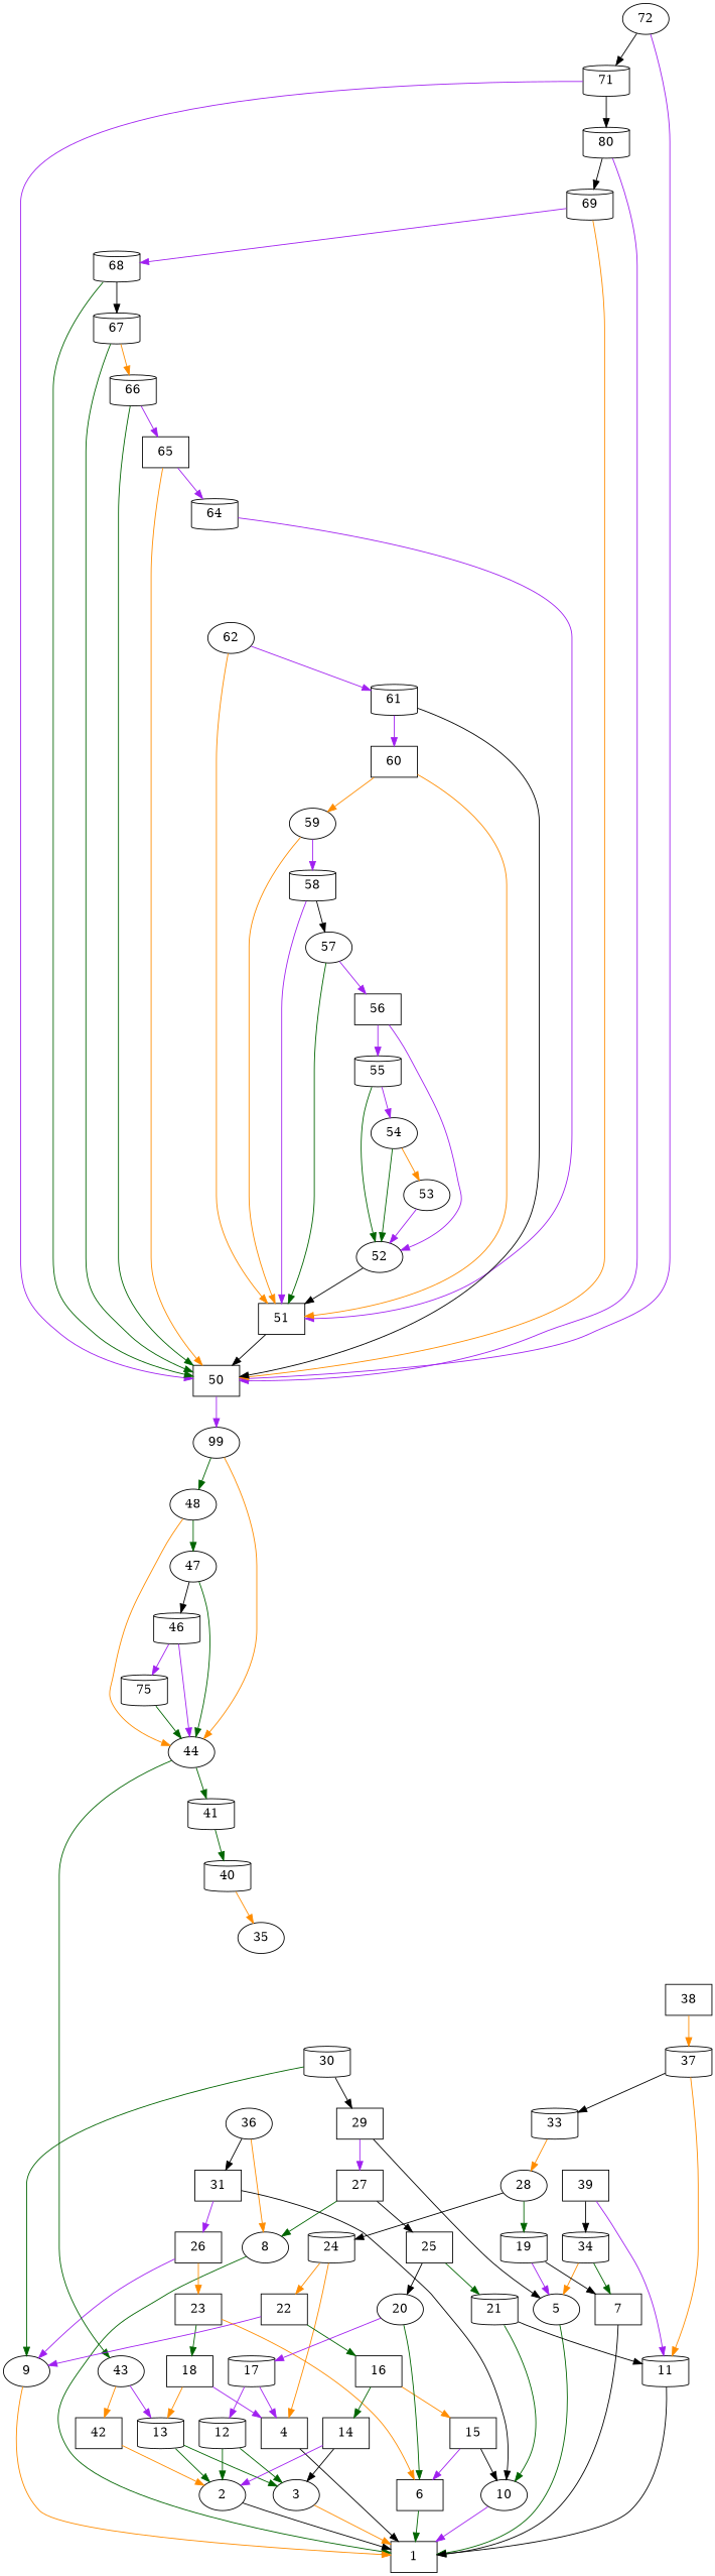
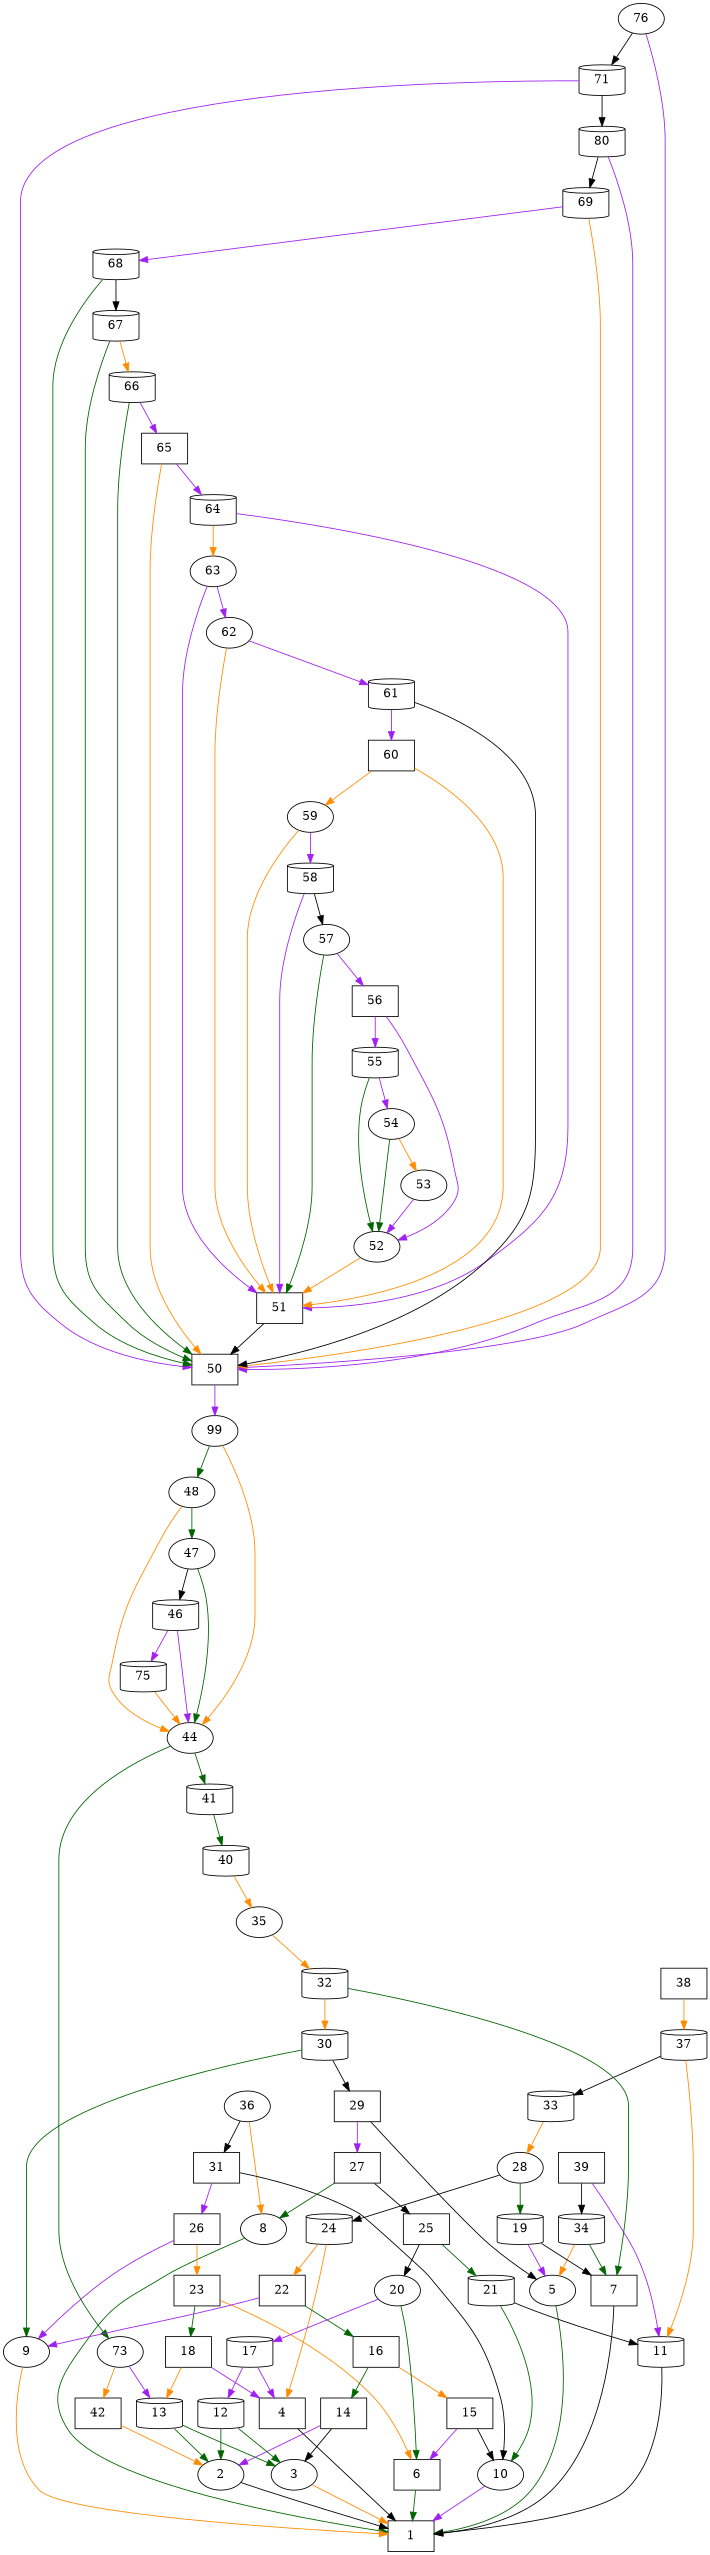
  digraph {
    node [shape=cylinder]
    edge [color=purple]
    36 [shape=ellipse]
    31 [shape=box]
    8 [shape=ellipse]
    26 [shape=box]
    10 [shape=ellipse]
    1 [shape=box]
    9 [shape=ellipse]
    23 [shape=box]
    18 [shape=box]
    6 [shape=box]
    4 [shape=box]
    13
    39 [shape=box]
    34
    11
    5 [shape=ellipse]
    7 [shape=box]
    2 [shape=ellipse]
    3 [shape=ellipse]
-   72 [shape=ellipse]
+   72 [shape=ellipse label=76]
    71
    50 [shape=box]
    n23 [label=80]
    n24 [label=99 shape=ellipse]
    69
    48 [shape=ellipse]
    44 [shape=ellipse]
    68
    67
    38 [shape=box]
    37
    33
    28 [shape=ellipse]
    24
    19
    66
    65 [shape=box]
    22 [shape=box]
    16 [shape=box]
    64
+   63 [shape=ellipse]
    51 [shape=box]
    62 [shape=ellipse]
    61
    14 [shape=box]
    15 [shape=box]
    60 [shape=box]
    59 [shape=ellipse]
    58
    57 [shape=ellipse]
    56 [shape=box]
    55
    52 [shape=ellipse]
    54 [shape=ellipse]
    53 [shape=ellipse]
    47 [shape=ellipse]
-   43 [shape=ellipse]
+   43 [shape=ellipse label=73]
    41
    46
    42 [shape=box]
    40
    n62 [label=75]
    35 [shape=ellipse]
+   32
    30
    29 [shape=box]
    27 [shape=box]
    25 [shape=box]
    21
    20 [shape=ellipse]
    17
    12
    36 -> 31 [color=black]
    36 -> 8 [color=darkorange]
    31 -> 26
    31 -> 10 [color=black]
    8 -> 1 [color=darkgreen]
    26 -> 9
    26 -> 23 [color=darkorange]
    10 -> 1
    9 -> 1 [color=darkorange]
    23 -> 18 [color=darkgreen]
    23 -> 6 [color=darkorange]
    18 -> 4
    18 -> 13 [color=darkorange]
    6 -> 1 [color=darkgreen]
    4 -> 1 [color=black]
    13 -> 2 [color=darkgreen]
    13 -> 3 [color=darkgreen]
    39 -> 34 [color=black]
    39 -> 11
    34 -> 5 [color=darkorange]
    34 -> 7 [color=darkgreen]
    11 -> 1 [color=black]
    5 -> 1 [color=darkgreen]
    7 -> 1 [color=black]
    2 -> 1 [color=black]
    3 -> 1 [color=darkorange]
    72 -> 71 [color=black]
    72 -> 50
    71 -> 50
    71 -> n23 [color=black]
    50 -> n24
    n23 -> 50
    n23 -> 69 [color=black]
    n24 -> 48 [color=darkgreen]
    n24 -> 44 [color=darkorange]
    69 -> 50 [color=darkorange]
    69 -> 68
    48 -> 44 [color=darkorange]
    48 -> 47 [color=darkgreen]
    44 -> 43 [color=darkgreen]
    44 -> 41 [color=darkgreen]
    68 -> 50 [color=darkgreen]
    68 -> 67 [color=black]
    67 -> 50 [color=darkgreen]
    67 -> 66 [color=darkorange]
    38 -> 37 [color=darkorange]
    37 -> 11 [color=darkorange]
    37 -> 33 [color=black]
    33 -> 28 [color=darkorange]
    28 -> 24 [color=black]
    28 -> 19 [color=darkgreen]
    24 -> 4 [color=darkorange]
    24 -> 22 [color=darkorange]
    19 -> 5
    19 -> 7 [color=black]
    66 -> 50 [color=darkgreen]
    66 -> 65
    65 -> 50 [color=darkorange]
    65 -> 64
    22 -> 9
    22 -> 16 [color=darkgreen]
    16 -> 14 [color=darkgreen]
    16 -> 15 [color=darkorange]
+   64 -> 63 [color=darkorange]
    64 -> 51
+   63 -> 51
+   63 -> 62
    51 -> 50 [color=black]
    62 -> 51 [color=darkorange]
    62 -> 61
    61 -> 50 [color=black]
    61 -> 60
    14 -> 2
    14 -> 3 [color=black]
    15 -> 10 [color=black]
    15 -> 6
    60 -> 51 [color=darkorange]
    60 -> 59 [color=darkorange]
    59 -> 51 [color=darkorange]
    59 -> 58
    58 -> 51
    58 -> 57 [color=black]
    57 -> 51 [color=darkgreen]
    57 -> 56
    56 -> 55
    56 -> 52
    55 -> 52 [color=darkgreen]
    55 -> 54
-   52 -> 51 [color=black]
+   52 -> 51 [color=darkorange]
    54 -> 52 [color=darkgreen]
    54 -> 53 [color=darkorange]
    53 -> 52
    47 -> 44 [color=darkgreen]
    47 -> 46 [color=black]
    43 -> 13
    43 -> 42 [color=darkorange]
    41 -> 40 [color=darkgreen]
    46 -> 44
    46 -> n62
    42 -> 2 [color=darkorange]
    40 -> 35 [color=darkorange]
-   n62 -> 44 [color=darkgreen]
+   n62 -> 44 [color=darkorange]
+   35 -> 32 [color=darkorange]
+   32 -> 7 [color=darkgreen]
+   32 -> 30 [color=darkorange]
    30 -> 9 [color=darkgreen]
    30 -> 29 [color=black]
    29 -> 5 [color=black]
    29 -> 27
    27 -> 8 [color=darkgreen]
    27 -> 25 [color=black]
    25 -> 21 [color=darkgreen]
    25 -> 20 [color=black]
    21 -> 10 [color=darkgreen]
    21 -> 11 [color=black]
    20 -> 6 [color=darkgreen]
    20 -> 17
    17 -> 4
    17 -> 12
    12 -> 2 [color=darkgreen]
    12 -> 3 [color=darkgreen]
  }
